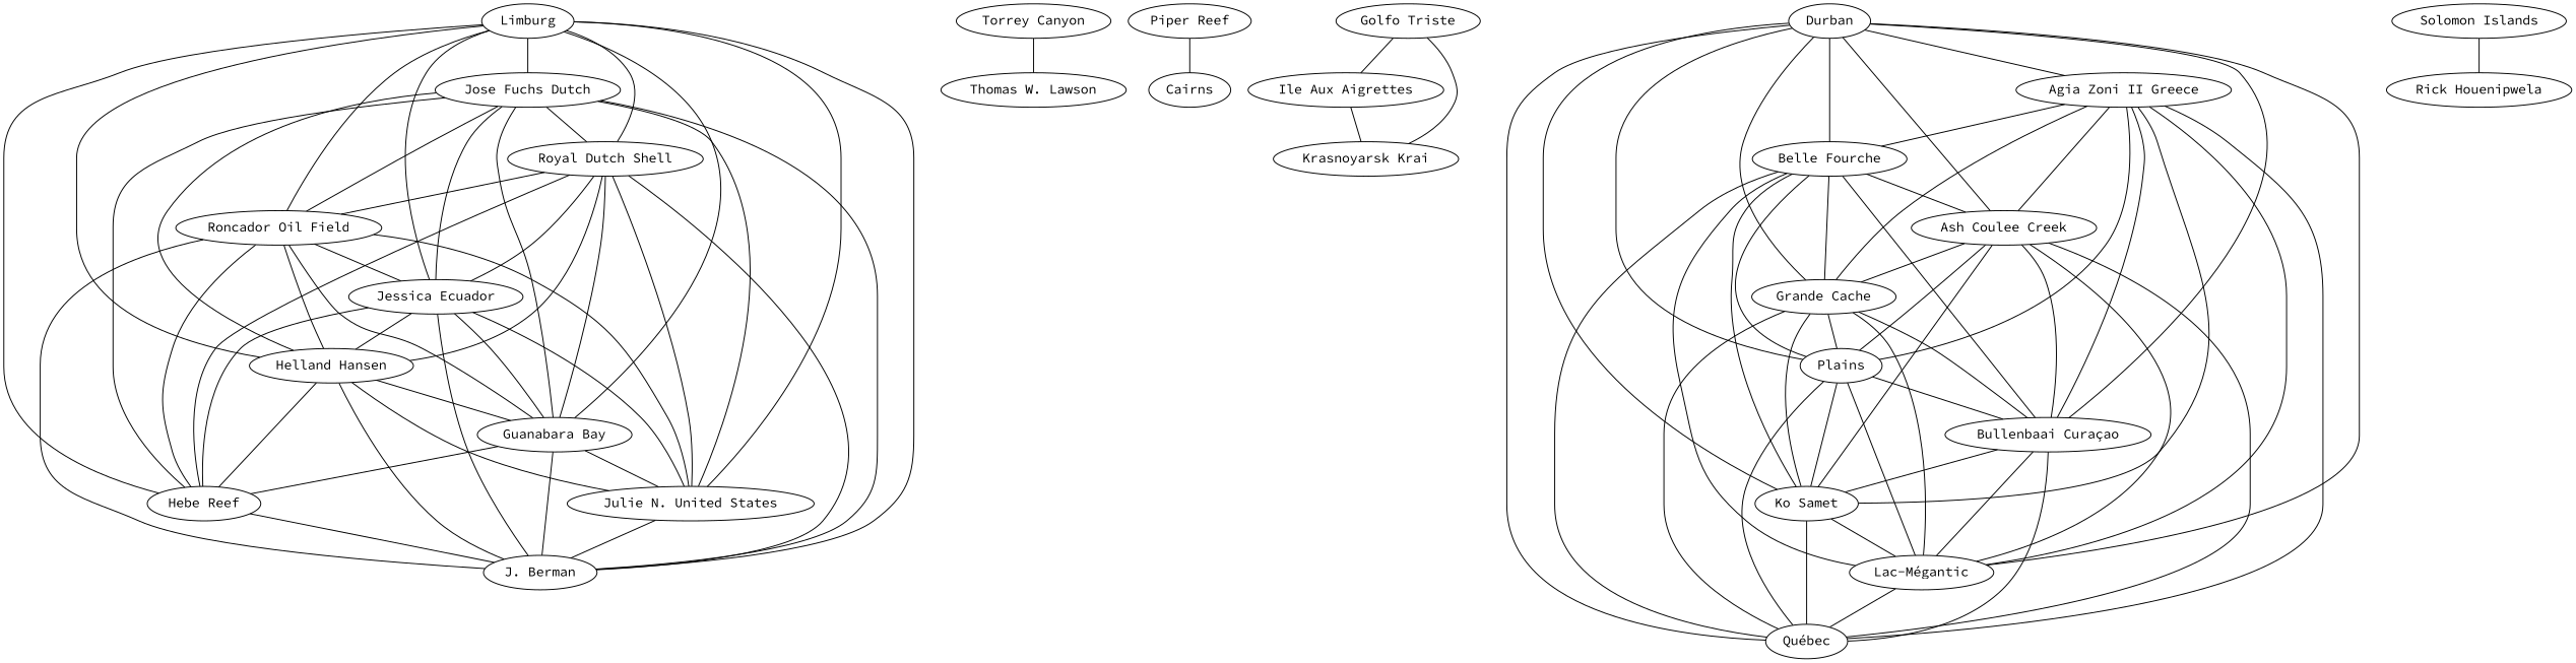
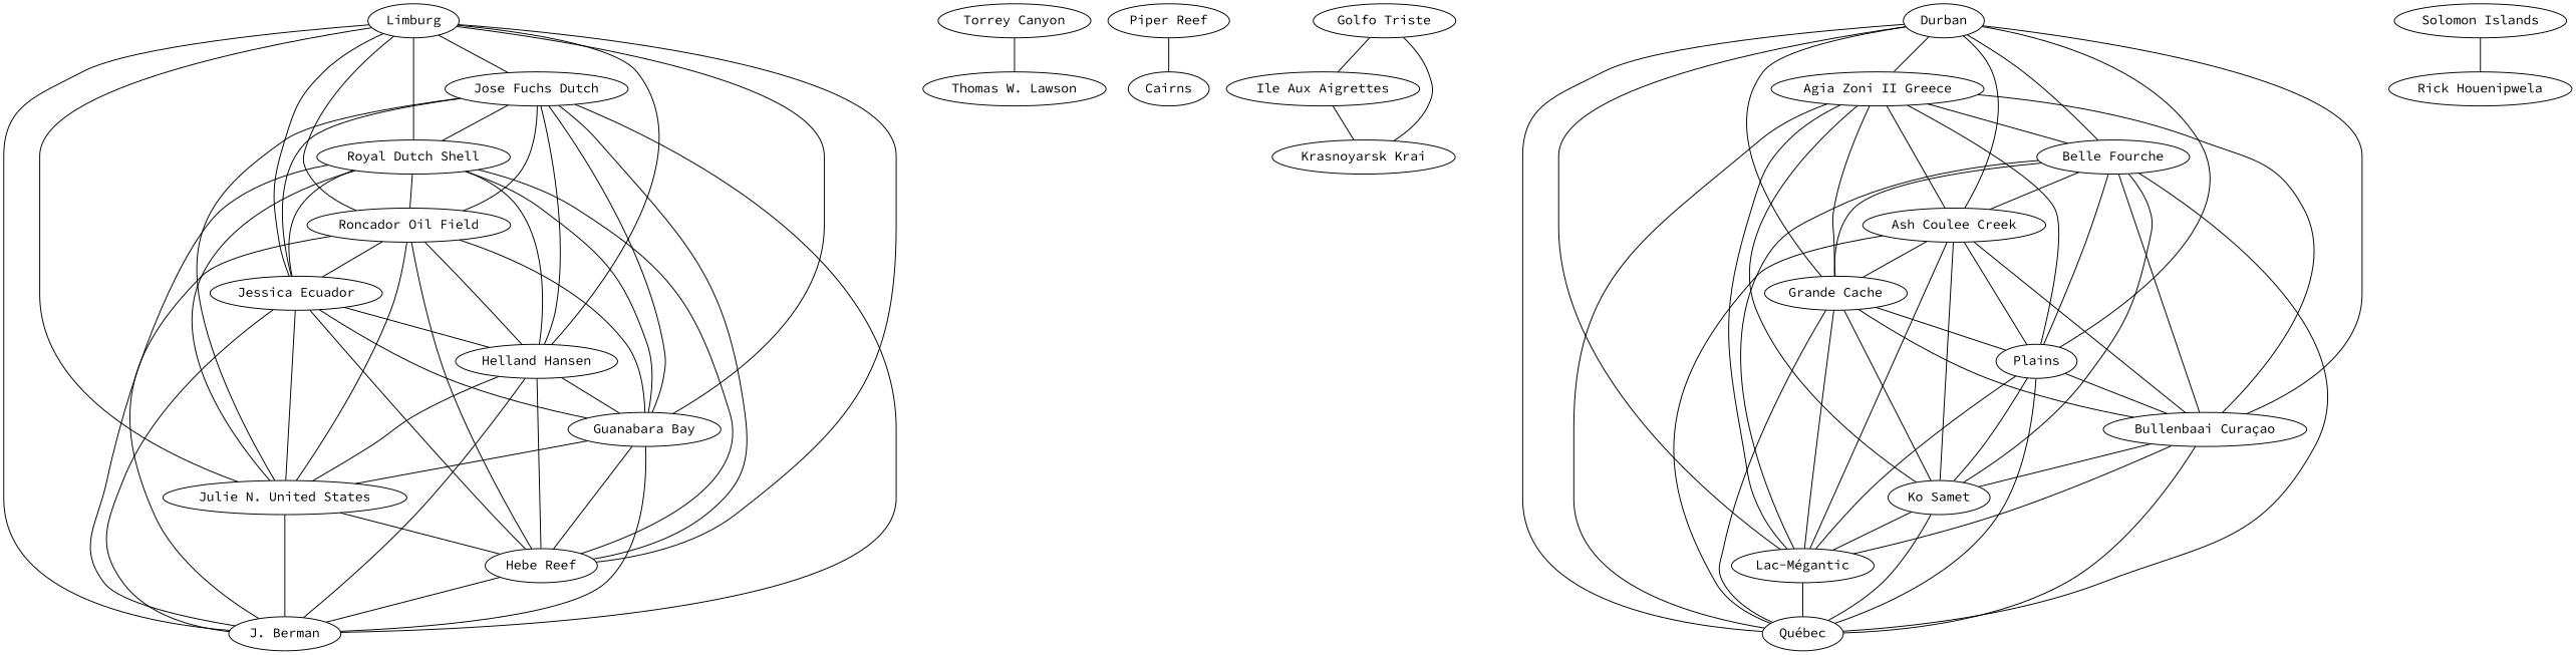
  strict graph {
    fontname="Source Code Pro"
    node [fontname="Source Code Pro"]
    edge [fontname="Source Code Pro"]
    n1 [label="Jose Fuchs Dutch"]
    Limburg
    "Royal Dutch Shell"
    "Roncador Oil Field"
    "Jessica Ecuador"
    "Helland Hansen"
    "Guanabara Bay"
    "Julie N. United States"
    "Hebe Reef"
    "J. Berman"
    "Torrey Canyon"
    "Thomas W. Lawson"
    "Piper Reef"
    Cairns
    "Golfo Triste"
    "Ile Aux Aigrettes"
    "Krasnoyarsk Krai"
    Durban
    "Agia Zoni II Greece"
    "Belle Fourche"
    "Ash Coulee Creek"
    "Grande Cache"
    Plains
    "Bullenbaai Curaçao"
    "Ko Samet"
    "Lac-Mégantic"
    "Québec"
    "Solomon Islands"
    "Rick Houenipwela"
    n1 -- "Royal Dutch Shell"
    n1 -- "Roncador Oil Field"
    n1 -- "Jessica Ecuador"
    n1 -- "Helland Hansen"
    n1 -- "Guanabara Bay"
    n1 -- "Julie N. United States"
    n1 -- "Hebe Reef"
    n1 -- "J. Berman"
    Limburg -- n1
    Limburg -- "Royal Dutch Shell"
    Limburg -- "Roncador Oil Field"
    Limburg -- "Jessica Ecuador"
    Limburg -- "Helland Hansen"
    Limburg -- "Guanabara Bay"
    Limburg -- "Julie N. United States"
    Limburg -- "Hebe Reef"
    Limburg -- "J. Berman"
    "Royal Dutch Shell" -- "Roncador Oil Field"
    "Royal Dutch Shell" -- "Jessica Ecuador"
    "Royal Dutch Shell" -- "Helland Hansen"
    "Royal Dutch Shell" -- "Guanabara Bay"
    "Royal Dutch Shell" -- "Julie N. United States"
    "Royal Dutch Shell" -- "Hebe Reef"
    "Royal Dutch Shell" -- "J. Berman"
    "Roncador Oil Field" -- "Jessica Ecuador"
    "Roncador Oil Field" -- "Helland Hansen"
    "Roncador Oil Field" -- "Guanabara Bay"
    "Roncador Oil Field" -- "Julie N. United States"
    "Roncador Oil Field" -- "Hebe Reef"
    "Roncador Oil Field" -- "J. Berman"
    "Jessica Ecuador" -- "Helland Hansen"
    "Jessica Ecuador" -- "Guanabara Bay"
    "Jessica Ecuador" -- "Julie N. United States"
    "Jessica Ecuador" -- "Hebe Reef"
    "Jessica Ecuador" -- "J. Berman"
    "Helland Hansen" -- "Guanabara Bay"
    "Helland Hansen" -- "Julie N. United States"
    "Helland Hansen" -- "Hebe Reef"
    "Helland Hansen" -- "J. Berman"
    "Guanabara Bay" -- "Julie N. United States"
    "Guanabara Bay" -- "Hebe Reef"
    "Guanabara Bay" -- "J. Berman"
+   "Julie N. United States" -- "Hebe Reef"
    "Julie N. United States" -- "J. Berman"
    "Hebe Reef" -- "J. Berman"
    "Torrey Canyon" -- "Thomas W. Lawson"
    "Piper Reef" -- Cairns
    "Golfo Triste" -- "Ile Aux Aigrettes"
    "Golfo Triste" -- "Krasnoyarsk Krai"
    "Ile Aux Aigrettes" -- "Krasnoyarsk Krai"
    Durban -- "Agia Zoni II Greece"
    Durban -- "Belle Fourche"
    Durban -- "Ash Coulee Creek"
    Durban -- "Grande Cache"
    Durban -- Plains
    Durban -- "Bullenbaai Curaçao"
-   Durban -- "Ko Samet"
    Durban -- "Lac-Mégantic"
    Durban -- "Québec"
    "Agia Zoni II Greece" -- "Belle Fourche"
    "Agia Zoni II Greece" -- "Ash Coulee Creek"
    "Agia Zoni II Greece" -- "Grande Cache"
    "Agia Zoni II Greece" -- Plains
    "Agia Zoni II Greece" -- "Bullenbaai Curaçao"
    "Agia Zoni II Greece" -- "Ko Samet"
    "Agia Zoni II Greece" -- "Lac-Mégantic"
    "Agia Zoni II Greece" -- "Québec"
    "Belle Fourche" -- "Ash Coulee Creek"
    "Belle Fourche" -- "Grande Cache"
    "Belle Fourche" -- Plains
    "Belle Fourche" -- "Bullenbaai Curaçao"
    "Belle Fourche" -- "Ko Samet"
    "Belle Fourche" -- "Lac-Mégantic"
    "Belle Fourche" -- "Québec"
    "Ash Coulee Creek" -- "Grande Cache"
    "Ash Coulee Creek" -- Plains
    "Ash Coulee Creek" -- "Bullenbaai Curaçao"
    "Ash Coulee Creek" -- "Ko Samet"
    "Ash Coulee Creek" -- "Lac-Mégantic"
    "Ash Coulee Creek" -- "Québec"
    "Grande Cache" -- Plains
    "Grande Cache" -- "Bullenbaai Curaçao"
    "Grande Cache" -- "Ko Samet"
    "Grande Cache" -- "Lac-Mégantic"
    "Grande Cache" -- "Québec"
    Plains -- "Bullenbaai Curaçao"
    Plains -- "Ko Samet"
    Plains -- "Lac-Mégantic"
    Plains -- "Québec"
    "Bullenbaai Curaçao" -- "Ko Samet"
    "Bullenbaai Curaçao" -- "Lac-Mégantic"
    "Bullenbaai Curaçao" -- "Québec"
    "Ko Samet" -- "Lac-Mégantic"
    "Ko Samet" -- "Québec"
    "Lac-Mégantic" -- "Québec"
    "Solomon Islands" -- "Rick Houenipwela"
  }
